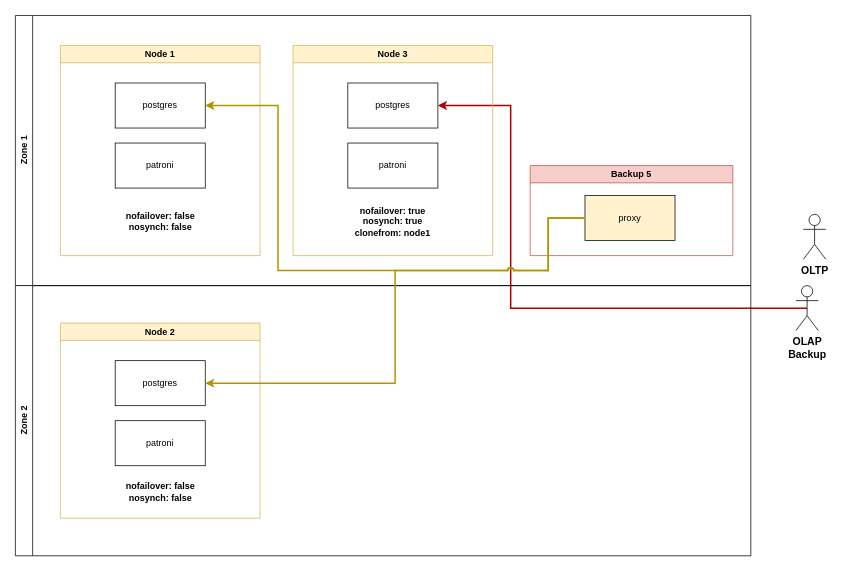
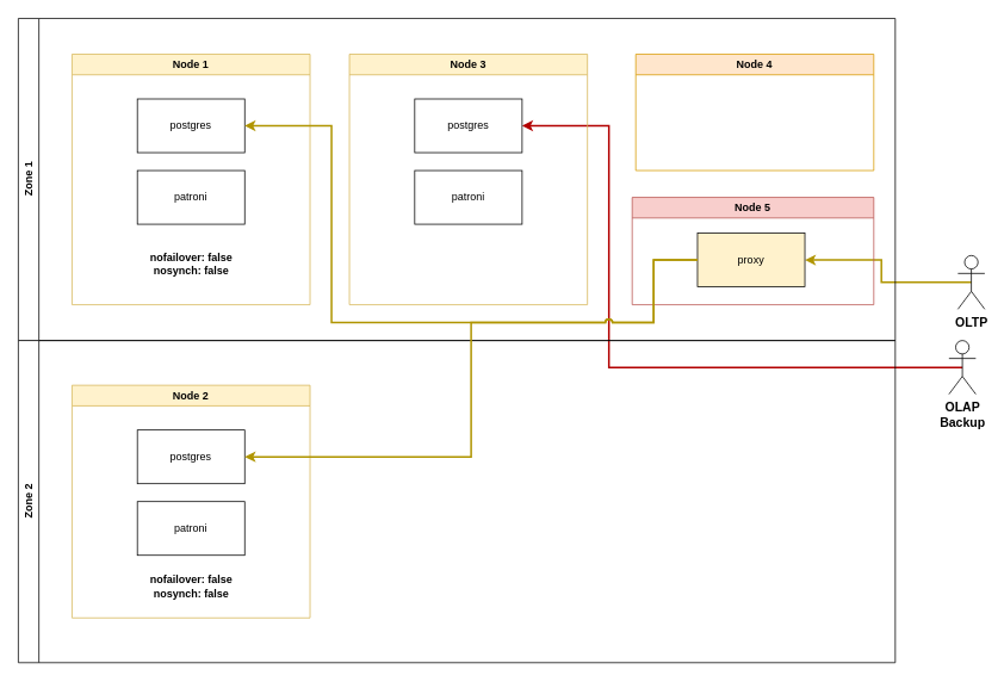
  <mxCell id="0" />
  <mxCell id="1" parent="0" />
+ <mxCell id="2" style="edgeStyle=orthogonalEdgeStyle;rounded=0;orthogonalLoop=1;jettySize=auto;html=1;exitX=0.5;exitY=0.5;exitDx=0;exitDy=0;exitPerimeter=0;entryX=1;entryY=0.5;entryDx=0;entryDy=0;fillColor=#e3c800;strokeColor=#B09500;strokeWidth=2;" parent="1" source="3" target="17" edge="1"><mxGeometry relative="1" as="geometry" /></mxCell>
  <mxCell id="3" value="&lt;b style=&quot;font-size: 14px;&quot;&gt;OLTP&lt;br&gt;&lt;/b&gt;" style="shape=umlActor;verticalLabelPosition=bottom;verticalAlign=top;html=1;outlineConnect=0;" parent="1" vertex="1"><mxGeometry x="1070" y="285" width="30" height="60" as="geometry" /></mxCell>
  <mxCell id="4" style="edgeStyle=orthogonalEdgeStyle;rounded=0;orthogonalLoop=1;jettySize=auto;html=1;exitX=0.5;exitY=0.5;exitDx=0;exitDy=0;exitPerimeter=0;entryX=1;entryY=0.5;entryDx=0;entryDy=0;fillColor=#e51400;strokeColor=#B20000;strokeWidth=2;jumpStyle=none;" edge="1" parent="1" source="5" target="12"><mxGeometry relative="1" as="geometry"><Array as="points"><mxPoint x="680" y="410" /><mxPoint x="680" y="140" /></Array></mxGeometry></mxCell>
  <mxCell id="5" value="&lt;b style=&quot;font-size: 14px;&quot;&gt;OLAP&lt;br&gt;Backup&lt;br&gt;&lt;/b&gt;" style="shape=umlActor;verticalLabelPosition=bottom;verticalAlign=top;html=1;outlineConnect=0;" parent="1" vertex="1"><mxGeometry x="1060" y="380" width="30" height="60" as="geometry" /></mxCell>
  <mxCell id="6" value="Zone 1" style="swimlane;horizontal=0;whiteSpace=wrap;html=1;" vertex="1" parent="1"><mxGeometry x="20" width="980" height="360" as="geometry" y="20" /></mxCell>
  <mxCell id="7" value="Node 1" style="swimlane;whiteSpace=wrap;html=1;fillColor=#fff2cc;strokeColor=#d6b656;" parent="6" vertex="1"><mxGeometry x="60" y="40" width="266" height="280" as="geometry" /></mxCell>
  <mxCell id="8" value="postgres" style="rounded=0;whiteSpace=wrap;html=1;" parent="7" vertex="1"><mxGeometry x="73" y="50" width="120" height="60" as="geometry" /></mxCell>
  <mxCell id="9" value="patroni" style="rounded=0;whiteSpace=wrap;html=1;" parent="7" vertex="1"><mxGeometry x="73" y="130" width="120" height="60" as="geometry" /></mxCell>
  <mxCell id="10" value="&lt;b&gt;nofailover: false&lt;br&gt;nosynch: false&lt;/b&gt;" style="text;html=1;strokeColor=none;fillColor=none;align=center;verticalAlign=middle;whiteSpace=wrap;rounded=0;" parent="7" vertex="1"><mxGeometry x="84.5" y="220" width="97" height="30" as="geometry" /></mxCell>
  <mxCell id="11" value="Node 3" style="swimlane;whiteSpace=wrap;html=1;fillColor=#fff2cc;strokeColor=#d6b656;" vertex="1" parent="6"><mxGeometry x="370" y="40" width="266" height="280" as="geometry" /></mxCell>
  <mxCell id="12" value="postgres" style="rounded=0;whiteSpace=wrap;html=1;" vertex="1" parent="11"><mxGeometry x="73" y="50" width="120" height="60" as="geometry" /></mxCell>
  <mxCell id="13" value="patroni" style="rounded=0;whiteSpace=wrap;html=1;" vertex="1" parent="11"><mxGeometry x="73" y="130" width="120" height="60" as="geometry" /></mxCell>
- <mxCell id="14" value="&lt;b style=&quot;border-color: var(--border-color);&quot;&gt;nofailover: true&lt;br style=&quot;border-color: var(--border-color);&quot;&gt;nosynch: true&lt;br style=&quot;border-color: var(--border-color);&quot;&gt;clonefrom: node1&lt;/b&gt;" style="text;html=1;strokeColor=none;fillColor=none;align=center;verticalAlign=middle;whiteSpace=wrap;rounded=0;" vertex="1" parent="11"><mxGeometry x="70.25" y="220" width="125.5" height="30" as="geometry" /></mxCell>
- <mxCell id="16" value="Backup 5" style="swimlane;whiteSpace=wrap;html=1;fillColor=#f8cecc;strokeColor=#b85450;" parent="6" vertex="1"><mxGeometry x="686" y="200" width="270" height="120" as="geometry" /></mxCell>
+ <mxCell id="15" value="Node 4" style="swimlane;whiteSpace=wrap;html=1;fillColor=#ffe6cc;strokeColor=#d79b00;" vertex="1" parent="6"><mxGeometry x="690" y="40" width="266" height="130" as="geometry" /></mxCell>
+ <mxCell id="16" value="Node 5" style="swimlane;whiteSpace=wrap;html=1;fillColor=#f8cecc;strokeColor=#b85450;" parent="6" vertex="1"><mxGeometry x="686" y="200" width="270" height="120" as="geometry" /></mxCell>
  <mxCell id="17" value="proxy" style="rounded=0;whiteSpace=wrap;html=1;fillColor=#fff2cc;" parent="16" vertex="1"><mxGeometry x="73" y="40" width="120" height="60" as="geometry" /></mxCell>
  <mxCell id="18" style="edgeStyle=orthogonalEdgeStyle;rounded=0;orthogonalLoop=1;jettySize=auto;html=1;exitX=0;exitY=0.5;exitDx=0;exitDy=0;entryX=1;entryY=0.5;entryDx=0;entryDy=0;strokeWidth=2;fillColor=#e3c800;strokeColor=#B09500;jumpStyle=arc;" edge="1" parent="6" source="17" target="8"><mxGeometry relative="1" as="geometry"><Array as="points"><mxPoint x="710" y="270" /><mxPoint x="710" y="340" /><mxPoint x="350" y="340" /><mxPoint x="350" y="120" /></Array></mxGeometry></mxCell>
  <mxCell id="19" value="Zone 2" style="swimlane;horizontal=0;whiteSpace=wrap;html=1;" vertex="1" parent="1"><mxGeometry x="20" y="380" width="980" height="360" as="geometry" /></mxCell>
  <mxCell id="20" value="Node 2" style="swimlane;whiteSpace=wrap;html=1;fillColor=#fff2cc;strokeColor=#d6b656;" parent="19" vertex="1"><mxGeometry x="60" y="50" width="266" height="260" as="geometry" /></mxCell>
  <mxCell id="21" value="postgres" style="rounded=0;whiteSpace=wrap;html=1;" parent="20" vertex="1"><mxGeometry x="73" y="50" width="120" height="60" as="geometry" /></mxCell>
  <mxCell id="22" value="patroni" style="rounded=0;whiteSpace=wrap;html=1;" parent="20" vertex="1"><mxGeometry x="73" y="130" width="120" height="60" as="geometry" /></mxCell>
  <mxCell id="23" value="&lt;b&gt;nofailover: false&lt;br&gt;nosynch: false&lt;/b&gt;" style="text;html=1;strokeColor=none;fillColor=none;align=center;verticalAlign=middle;whiteSpace=wrap;rounded=0;" parent="20" vertex="1"><mxGeometry x="84.5" y="210" width="97" height="30" as="geometry" /></mxCell>
  <mxCell id="24" style="edgeStyle=orthogonalEdgeStyle;rounded=0;orthogonalLoop=1;jettySize=auto;html=1;exitX=0;exitY=0.5;exitDx=0;exitDy=0;entryX=1;entryY=0.5;entryDx=0;entryDy=0;fillColor=#e3c800;strokeColor=#B09500;strokeWidth=2;jumpStyle=arc;" edge="1" parent="1" source="17" target="21"><mxGeometry relative="1" as="geometry"><Array as="points"><mxPoint x="730" y="290" /><mxPoint x="730" y="360" /><mxPoint x="526" y="360" /><mxPoint x="526" y="510" /></Array></mxGeometry></mxCell>
